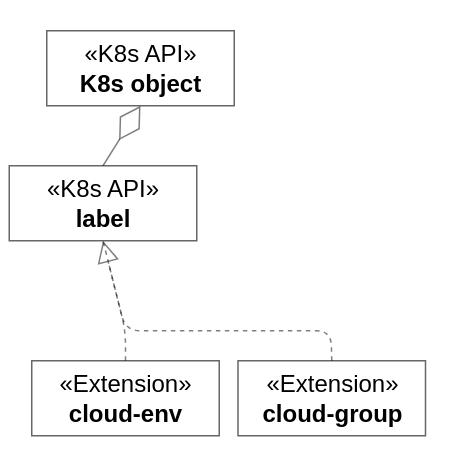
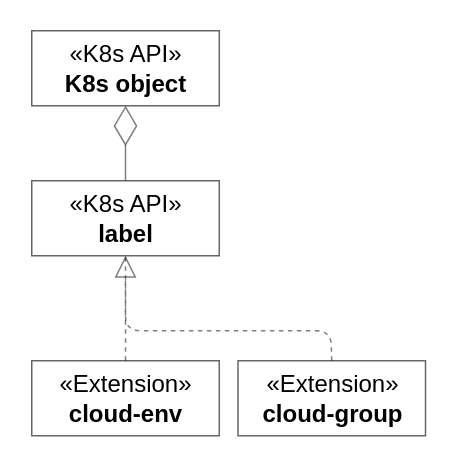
  <mxCell id="0" />
  <mxCell id="1" parent="0" />
  <mxCell id="2" value="" style="endArrow=diamondThin;endFill=0;endSize=24;html=1;fontSize=16;fontColor=#000000;opacity=50;entryX=0.5;entryY=1;entryDx=0;entryDy=0;exitX=0.5;exitY=0;exitDx=0;exitDy=0;" edge="1" parent="1" source="5" target="3"><mxGeometry width="160" relative="1" as="geometry"><mxPoint x="88" y="130" as="sourcePoint" /><mxPoint x="168" y="100" as="targetPoint" /></mxGeometry></mxCell>
- <mxCell id="3" value="«K8s API»&lt;br&gt;&lt;b&gt;K8s object&lt;br&gt;&lt;/b&gt;" style="html=1;shadow=0;labelBackgroundColor=none;fillColor=#ffffff;fontSize=16;fontColor=#000000;opacity=60;" vertex="1" parent="1"><mxGeometry x="30.5" y="20" width="125" height="50" as="geometry" /></mxCell>
+ <mxCell id="3" value="«K8s API»&lt;br&gt;&lt;b&gt;K8s object&lt;br&gt;&lt;/b&gt;" style="html=1;shadow=0;labelBackgroundColor=none;fillColor=#ffffff;fontSize=16;fontColor=#000000;opacity=60;" vertex="1" parent="1"><mxGeometry x="20.5" y="20" width="125" height="50" as="geometry" /></mxCell>
  <mxCell id="4" value="«Extension»&lt;br&gt;&lt;b&gt;cloud-env&lt;/b&gt;" style="html=1;shadow=0;labelBackgroundColor=none;fillColor=#ffffff;fontSize=16;fontColor=#000000;opacity=60;" vertex="1" parent="1"><mxGeometry x="20.5" y="240" width="125" height="50" as="geometry" /></mxCell>
- <mxCell id="5" value="«K8s API»&lt;br&gt;&lt;b&gt;label&lt;/b&gt;" style="html=1;shadow=0;labelBackgroundColor=none;fillColor=#ffffff;fontSize=16;fontColor=#000000;opacity=60;" vertex="1" parent="1"><mxGeometry x="5.5" y="110" width="125" height="50" as="geometry" /></mxCell>
+ <mxCell id="5" value="«K8s API»&lt;br&gt;&lt;b&gt;label&lt;/b&gt;" style="html=1;shadow=0;labelBackgroundColor=none;fillColor=#ffffff;fontSize=16;fontColor=#000000;opacity=60;" vertex="1" parent="1"><mxGeometry x="20.5" y="120" width="125" height="50" as="geometry" /></mxCell>
  <mxCell id="6" value="" style="endArrow=none;dashed=1;endFill=0;endSize=12;html=1;fontSize=16;fontColor=#000000;opacity=50;exitX=0.5;exitY=0;exitDx=0;exitDy=0;entryX=0.5;entryY=1;entryDx=0;entryDy=0;" edge="1" parent="1" source="4" target="5"><mxGeometry width="160" relative="1" as="geometry"><mxPoint x="198" y="240" as="sourcePoint" /><mxPoint x="358" y="240" as="targetPoint" /><Array as="points"><mxPoint x="83" y="220" /></Array></mxGeometry></mxCell>
  <mxCell id="7" value="«Extension»&lt;br&gt;&lt;b&gt;cloud-group&lt;/b&gt;" style="html=1;shadow=0;labelBackgroundColor=none;fillColor=#ffffff;fontSize=16;fontColor=#000000;opacity=60;" vertex="1" parent="1"><mxGeometry x="158" y="240" width="125" height="50" as="geometry" /></mxCell>
  <mxCell id="8" value="" style="endArrow=block;dashed=1;endFill=0;endSize=12;html=1;fontSize=16;fontColor=#000000;opacity=50;exitX=0.5;exitY=0;exitDx=0;exitDy=0;entryX=0.5;entryY=1;entryDx=0;entryDy=0;" edge="1" parent="1" source="7" target="5"><mxGeometry width="160" relative="1" as="geometry"><mxPoint x="93" y="250" as="sourcePoint" /><mxPoint x="93" y="190" as="targetPoint" /><Array as="points"><mxPoint x="220" y="220" /><mxPoint x="83" y="220" /></Array></mxGeometry></mxCell>
